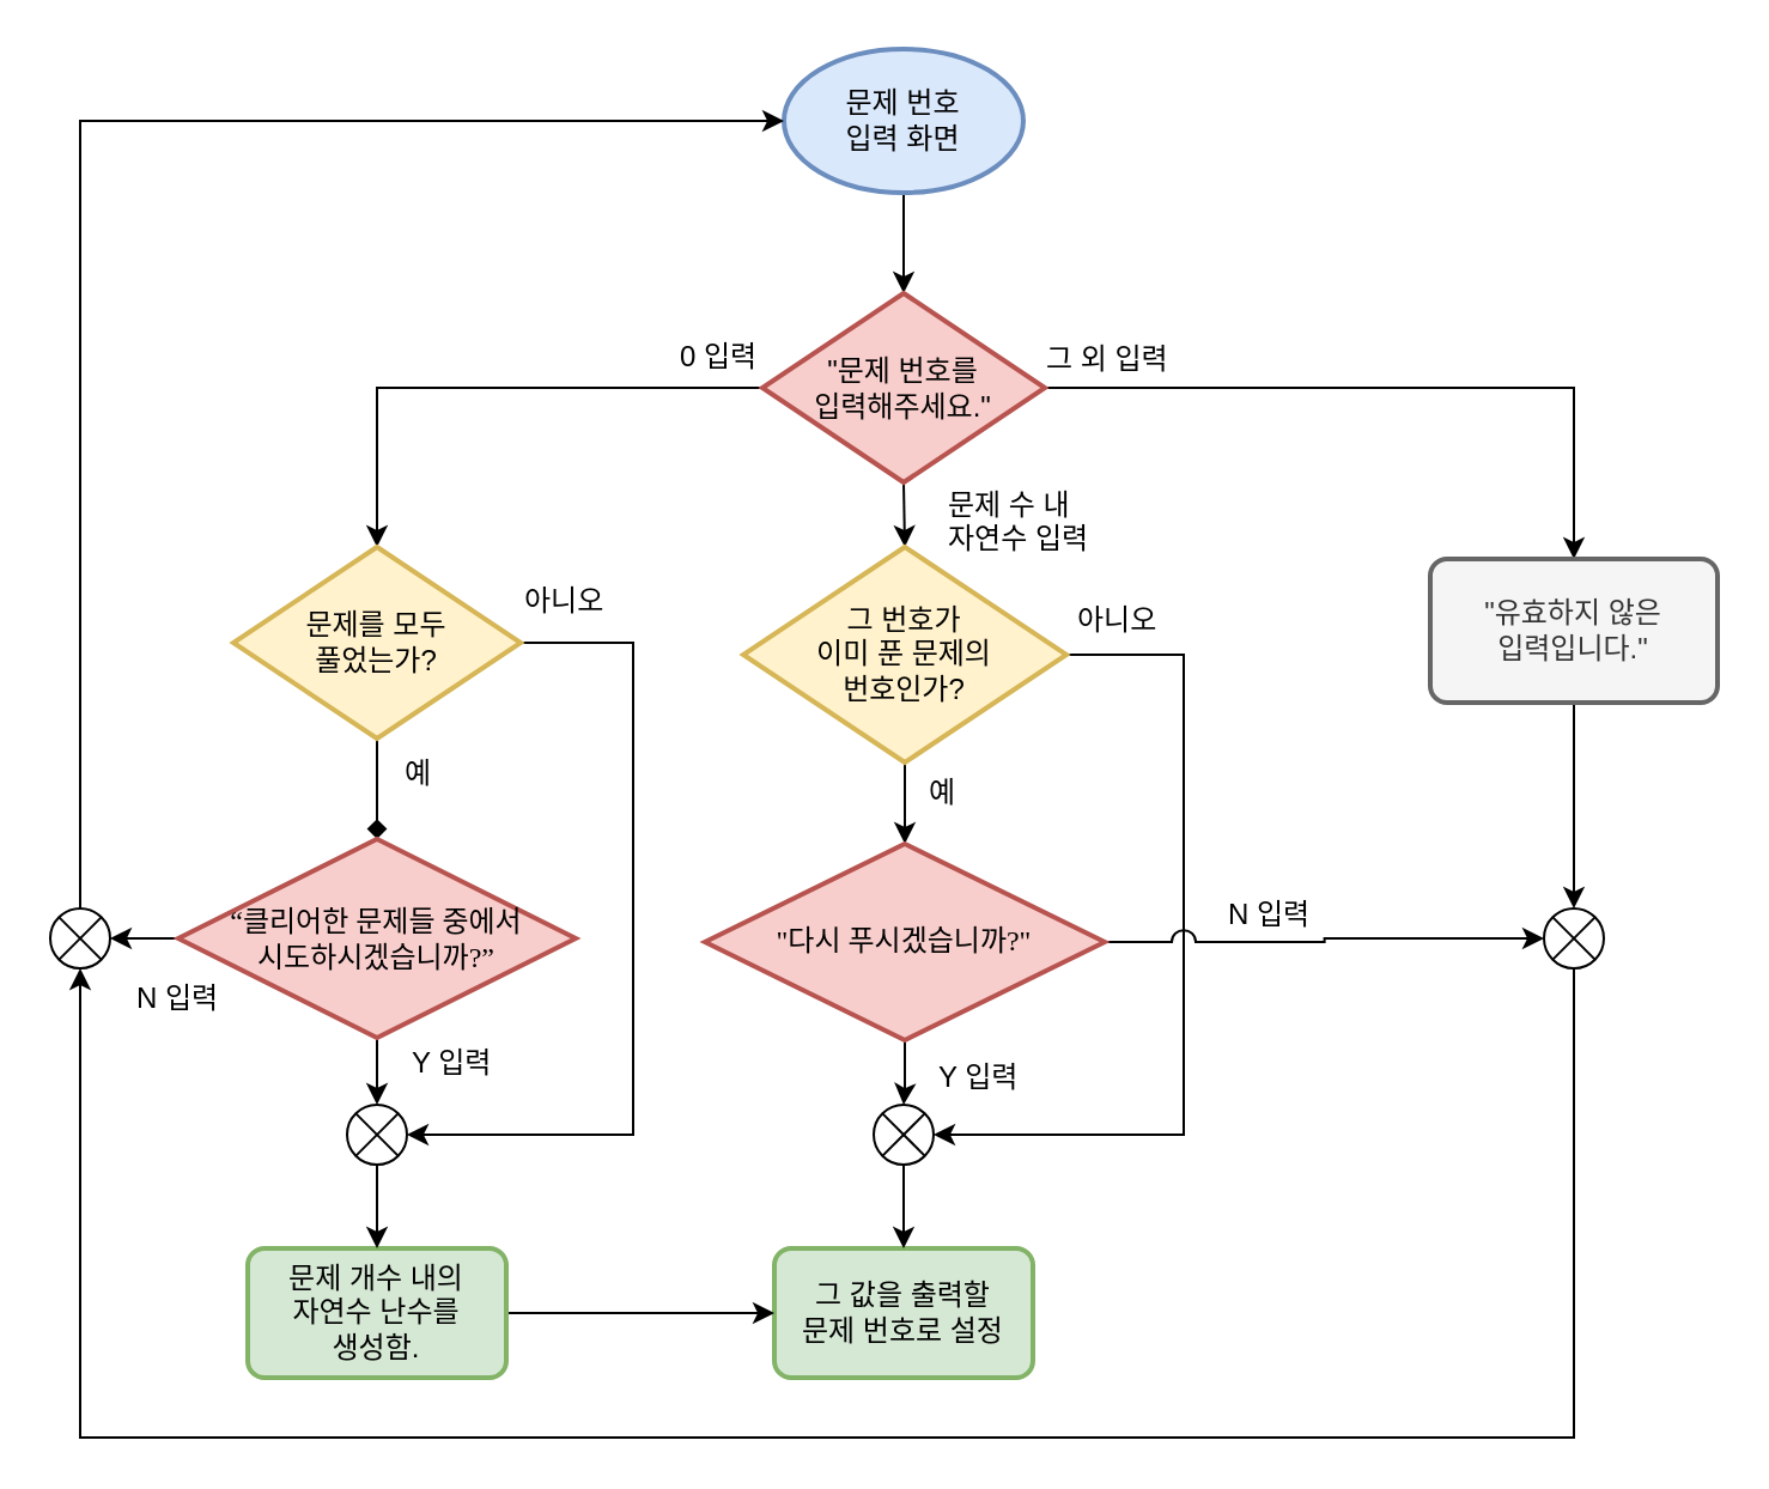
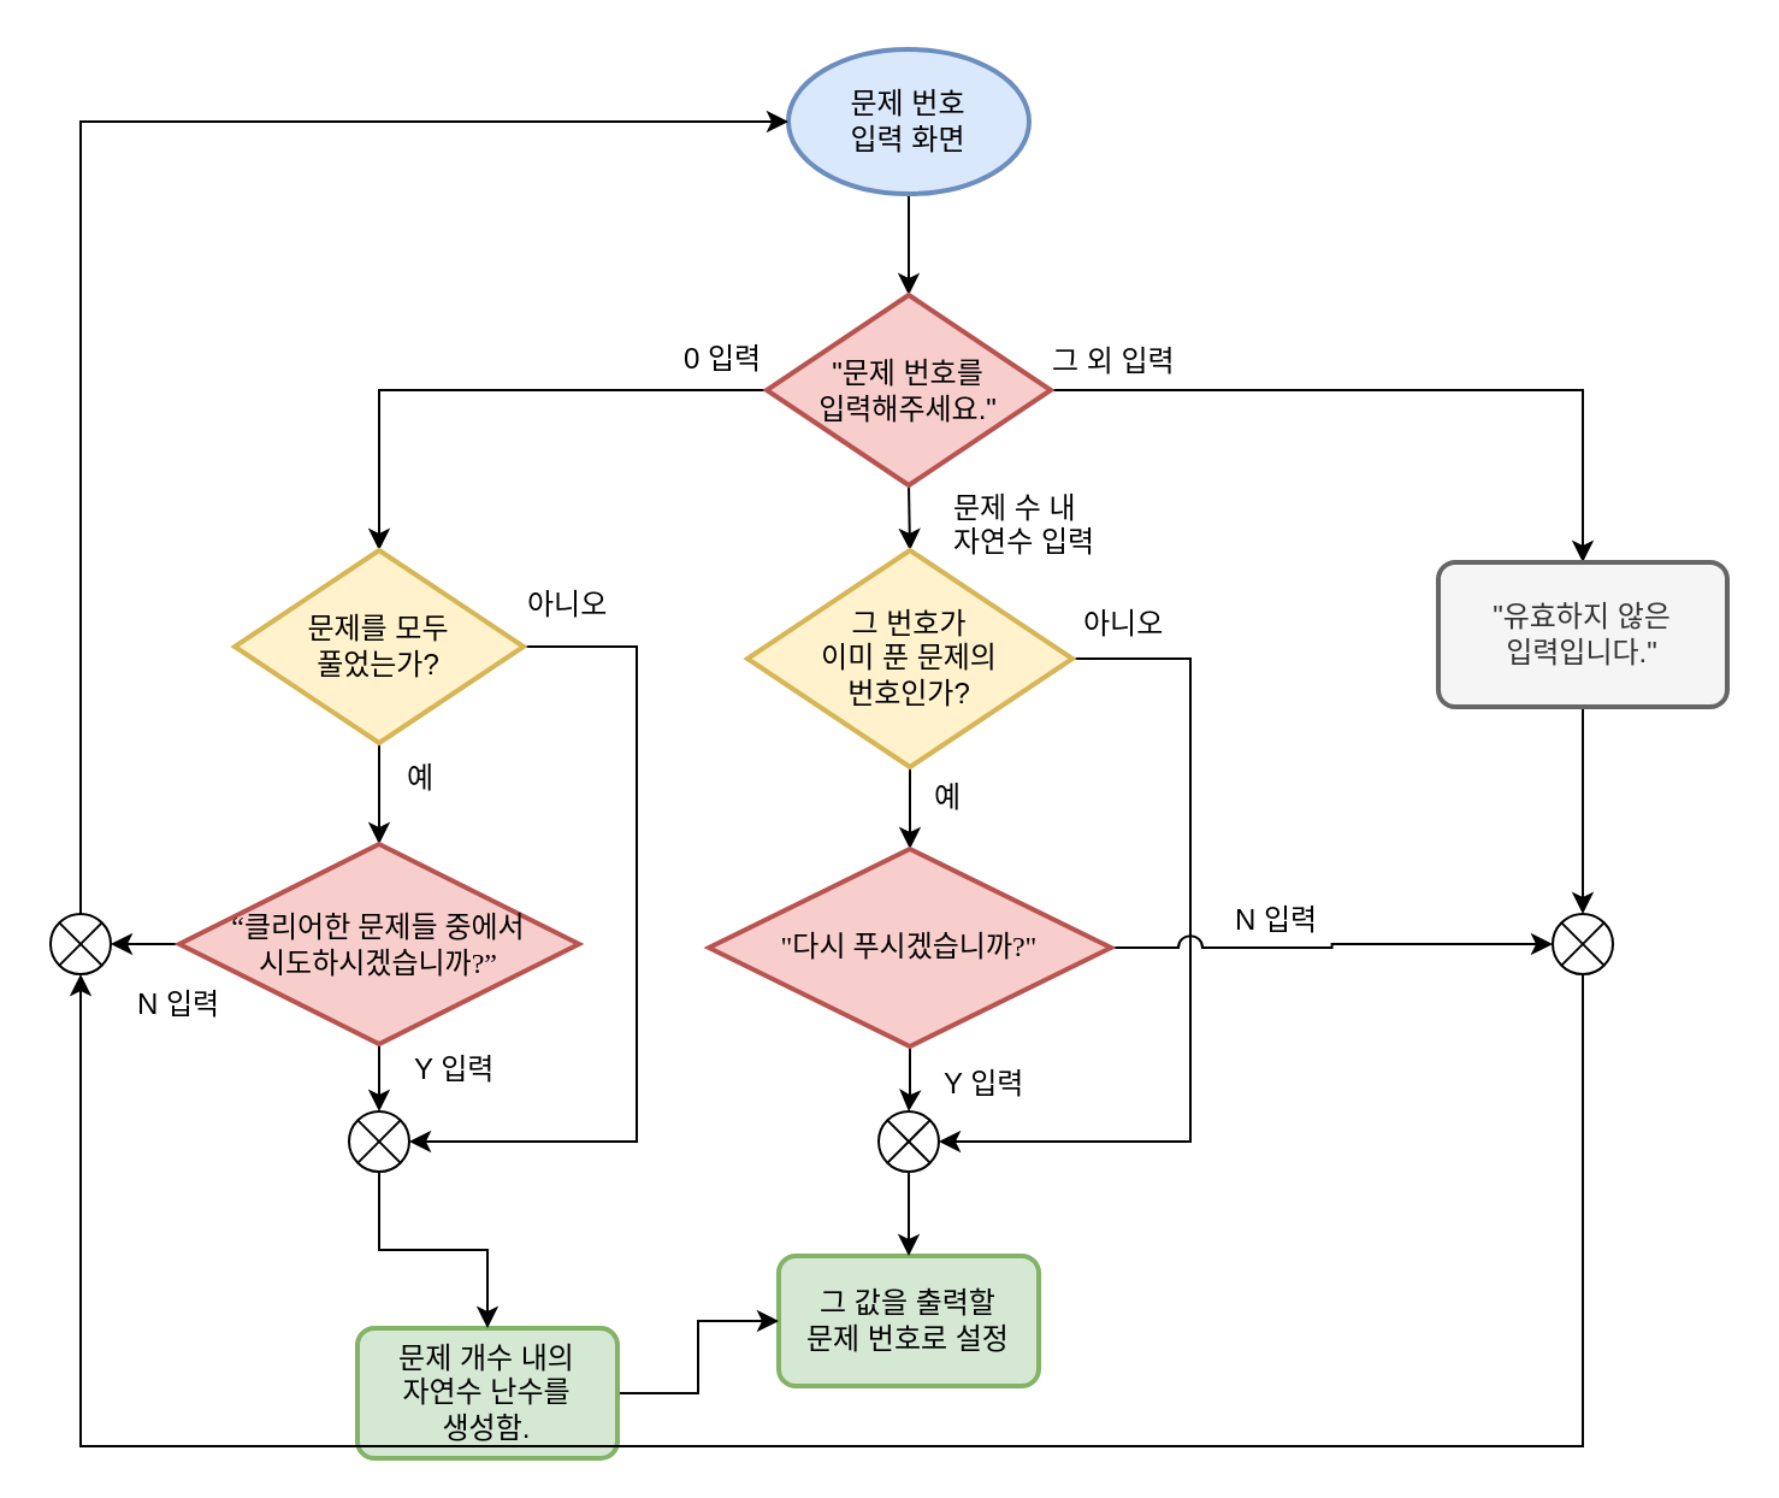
  <mxCell id="0" />
  <mxCell id="1" parent="0" />
  <mxCell id="2" style="edgeStyle=orthogonalEdgeStyle;rounded=0;orthogonalLoop=1;jettySize=auto;html=1;exitX=0.5;exitY=1;exitDx=0;exitDy=0;exitPerimeter=0;entryX=0.5;entryY=0;entryDx=0;entryDy=0;entryPerimeter=0;" edge="1" parent="1" source="3" target="7"><mxGeometry relative="1" as="geometry" /></mxCell>
  <mxCell id="3" value="문제 번호&lt;br&gt;입력 화면" style="strokeWidth=2;html=1;shape=mxgraph.flowchart.start_1;whiteSpace=wrap;fillColor=#dae8fc;strokeColor=#6c8ebf;" parent="1" vertex="1"><mxGeometry x="327" y="20" width="100" height="60" as="geometry" /></mxCell>
  <mxCell id="4" style="edgeStyle=orthogonalEdgeStyle;rounded=0;orthogonalLoop=1;jettySize=auto;html=1;exitX=0.5;exitY=1;exitDx=0;exitDy=0;exitPerimeter=0;entryX=0.5;entryY=0;entryDx=0;entryDy=0;entryPerimeter=0;" parent="1" source="7" target="14" edge="1"><mxGeometry relative="1" as="geometry" /></mxCell>
  <mxCell id="5" style="edgeStyle=orthogonalEdgeStyle;rounded=0;orthogonalLoop=1;jettySize=auto;html=1;exitX=0;exitY=0.5;exitDx=0;exitDy=0;exitPerimeter=0;entryX=0.5;entryY=0;entryDx=0;entryDy=0;entryPerimeter=0;" parent="1" source="7" target="11" edge="1"><mxGeometry relative="1" as="geometry" /></mxCell>
  <mxCell id="6" style="edgeStyle=orthogonalEdgeStyle;rounded=0;orthogonalLoop=1;jettySize=auto;html=1;exitX=1;exitY=0.5;exitDx=0;exitDy=0;exitPerimeter=0;entryX=0.5;entryY=0;entryDx=0;entryDy=0;" parent="1" source="7" target="16" edge="1"><mxGeometry relative="1" as="geometry" /></mxCell>
  <mxCell id="7" value="&quot;문제 번호를&lt;br&gt;입력해주세요.&quot;" style="strokeWidth=2;html=1;shape=mxgraph.flowchart.decision;whiteSpace=wrap;fillColor=#f8cecc;strokeColor=#b85450;" parent="1" vertex="1"><mxGeometry x="318" y="122" width="118" height="79" as="geometry" /></mxCell>
  <mxCell id="8" value="그 값을 출력할&lt;br&gt;문제 번호로 설정" style="rounded=1;whiteSpace=wrap;html=1;absoluteArcSize=1;arcSize=14;strokeWidth=2;fillColor=#d5e8d4;strokeColor=#82b366;" parent="1" vertex="1"><mxGeometry x="323" y="521" width="108" height="54" as="geometry" /></mxCell>
- <mxCell id="9" style="edgeStyle=orthogonalEdgeStyle;rounded=0;orthogonalLoop=1;jettySize=auto;html=1;exitX=0.5;exitY=1;exitDx=0;exitDy=0;exitPerimeter=0;entryX=0.5;entryY=0;entryDx=0;entryDy=0;entryPerimeter=0;endArrow=diamond;" parent="1" source="11" target="19" edge="1"><mxGeometry relative="1" as="geometry" /></mxCell>
+ <mxCell id="9" style="edgeStyle=orthogonalEdgeStyle;rounded=0;orthogonalLoop=1;jettySize=auto;html=1;exitX=0.5;exitY=1;exitDx=0;exitDy=0;exitPerimeter=0;entryX=0.5;entryY=0;entryDx=0;entryDy=0;entryPerimeter=0;" parent="1" source="11" target="19" edge="1"><mxGeometry relative="1" as="geometry" /></mxCell>
  <mxCell id="10" style="edgeStyle=orthogonalEdgeStyle;rounded=0;orthogonalLoop=1;jettySize=auto;html=1;exitX=1;exitY=0.5;exitDx=0;exitDy=0;exitPerimeter=0;entryX=1;entryY=0.5;entryDx=0;entryDy=0;entryPerimeter=0;" parent="1" source="11" target="23" edge="1"><mxGeometry relative="1" as="geometry"><Array as="points"><mxPoint x="264" y="268" /><mxPoint x="264" y="474" /></Array></mxGeometry></mxCell>
  <mxCell id="11" value="문제를 모두&lt;br&gt;풀었는가?" style="strokeWidth=2;html=1;shape=mxgraph.flowchart.decision;whiteSpace=wrap;fillColor=#fff2cc;strokeColor=#d6b656;" parent="1" vertex="1"><mxGeometry x="97" y="228" width="120" height="80" as="geometry" /></mxCell>
  <mxCell id="12" style="edgeStyle=orthogonalEdgeStyle;rounded=0;orthogonalLoop=1;jettySize=auto;html=1;exitX=0.5;exitY=1;exitDx=0;exitDy=0;exitPerimeter=0;" parent="1" source="14" target="34" edge="1"><mxGeometry relative="1" as="geometry" /></mxCell>
  <mxCell id="13" style="edgeStyle=orthogonalEdgeStyle;rounded=0;orthogonalLoop=1;jettySize=auto;html=1;exitX=1;exitY=0.5;exitDx=0;exitDy=0;exitPerimeter=0;entryX=1;entryY=0.5;entryDx=0;entryDy=0;entryPerimeter=0;" parent="1" source="14" target="31" edge="1"><mxGeometry relative="1" as="geometry"><Array as="points"><mxPoint x="494" y="273" /><mxPoint x="494" y="474" /></Array></mxGeometry></mxCell>
  <mxCell id="14" value="그 번호가&lt;br&gt;이미 푼 문제의&lt;br&gt;번호인가?" style="strokeWidth=2;html=1;shape=mxgraph.flowchart.decision;whiteSpace=wrap;fillColor=#fff2cc;strokeColor=#d6b656;" parent="1" vertex="1"><mxGeometry x="310" y="228" width="135" height="90" as="geometry" /></mxCell>
  <mxCell id="15" style="edgeStyle=orthogonalEdgeStyle;rounded=0;jumpStyle=arc;orthogonalLoop=1;jettySize=auto;html=1;exitX=0.5;exitY=1;exitDx=0;exitDy=0;entryX=0.5;entryY=0;entryDx=0;entryDy=0;entryPerimeter=0;" parent="1" source="16" target="42" edge="1"><mxGeometry relative="1" as="geometry" /></mxCell>
  <mxCell id="16" value="&quot;유효하지 않은&lt;br&gt;입력입니다.&quot;" style="rounded=1;whiteSpace=wrap;html=1;absoluteArcSize=1;arcSize=14;strokeWidth=2;fillColor=#f5f5f5;strokeColor=#666666;fontColor=#333333;" parent="1" vertex="1"><mxGeometry x="597" y="233" width="120" height="60" as="geometry" /></mxCell>
  <mxCell id="17" style="edgeStyle=orthogonalEdgeStyle;rounded=0;orthogonalLoop=1;jettySize=auto;html=1;exitX=0.5;exitY=1;exitDx=0;exitDy=0;exitPerimeter=0;entryX=0.5;entryY=0;entryDx=0;entryDy=0;entryPerimeter=0;" parent="1" source="19" target="23" edge="1"><mxGeometry relative="1" as="geometry" /></mxCell>
  <mxCell id="18" style="edgeStyle=orthogonalEdgeStyle;rounded=0;orthogonalLoop=1;jettySize=auto;html=1;exitX=0;exitY=0.5;exitDx=0;exitDy=0;exitPerimeter=0;entryX=1;entryY=0.5;entryDx=0;entryDy=0;entryPerimeter=0;" parent="1" source="19" target="28" edge="1"><mxGeometry relative="1" as="geometry" /></mxCell>
  <mxCell id="19" value="&lt;span id=&quot;docs-internal-guid-17b9d5ad-7fff-914e-1d65-e6f308b51f35&quot;&gt;&lt;span style=&quot;font-family: &amp;#34;malgun gothic&amp;#34; ; background-color: transparent ; vertical-align: baseline ; white-space: pre-wrap&quot;&gt;&lt;font style=&quot;font-size: 12px&quot;&gt;“클리어한 문제들 중에서&lt;br/&gt;시도하시겠습니까?”&lt;/font&gt;&lt;/span&gt;&lt;/span&gt;" style="strokeWidth=2;html=1;shape=mxgraph.flowchart.decision;whiteSpace=wrap;fillColor=#f8cecc;strokeColor=#b85450;" parent="1" vertex="1"><mxGeometry x="74" y="350" width="166" height="83" as="geometry" /></mxCell>
  <mxCell id="20" style="edgeStyle=orthogonalEdgeStyle;rounded=0;orthogonalLoop=1;jettySize=auto;html=1;exitX=1;exitY=0.5;exitDx=0;exitDy=0;entryX=0;entryY=0.5;entryDx=0;entryDy=0;" parent="1" source="21" target="8" edge="1"><mxGeometry relative="1" as="geometry" /></mxCell>
- <mxCell id="21" value="문제 개수 내의&lt;br&gt;자연수 난수를&lt;br&gt;생성함." style="rounded=1;whiteSpace=wrap;html=1;absoluteArcSize=1;arcSize=14;strokeWidth=2;fillColor=#d5e8d4;strokeColor=#82b366;" parent="1" vertex="1"><mxGeometry x="103" y="521" width="108" height="54" as="geometry" /></mxCell>
+ <mxCell id="21" value="문제 개수 내의&lt;br&gt;자연수 난수를&lt;br&gt;생성함." style="rounded=1;whiteSpace=wrap;html=1;absoluteArcSize=1;arcSize=14;strokeWidth=2;fillColor=#d5e8d4;strokeColor=#82b366;" parent="1" vertex="1"><mxGeometry x="148" y="551" width="108" height="54" as="geometry" /></mxCell>
  <mxCell id="22" style="edgeStyle=orthogonalEdgeStyle;rounded=0;orthogonalLoop=1;jettySize=auto;html=1;exitX=0.5;exitY=1;exitDx=0;exitDy=0;exitPerimeter=0;entryX=0.5;entryY=0;entryDx=0;entryDy=0;" parent="1" source="23" target="21" edge="1"><mxGeometry relative="1" as="geometry" /></mxCell>
  <mxCell id="23" value="" style="verticalLabelPosition=bottom;verticalAlign=top;html=1;shape=mxgraph.flowchart.or;" parent="1" vertex="1"><mxGeometry x="144.5" y="461" width="25" height="25" as="geometry" /></mxCell>
  <mxCell id="24" value="아니오" style="text;html=1;resizable=0;points=[];autosize=1;align=left;verticalAlign=top;spacingTop=-4;" parent="1" vertex="1"><mxGeometry x="217" y="241" width="46" height="14" as="geometry" /></mxCell>
  <mxCell id="25" value="예" style="text;html=1;resizable=0;points=[];autosize=1;align=left;verticalAlign=top;spacingTop=-4;" parent="1" vertex="1"><mxGeometry x="167" y="313" width="22" height="14" as="geometry" /></mxCell>
  <mxCell id="26" value="Y 입력" style="text;html=1;resizable=0;points=[];autosize=1;align=left;verticalAlign=top;spacingTop=-4;" parent="1" vertex="1"><mxGeometry x="170" y="434" width="45" height="14" as="geometry" /></mxCell>
  <mxCell id="27" style="edgeStyle=orthogonalEdgeStyle;rounded=0;orthogonalLoop=1;jettySize=auto;html=1;exitX=0.5;exitY=0;exitDx=0;exitDy=0;exitPerimeter=0;entryX=0;entryY=0.5;entryDx=0;entryDy=0;entryPerimeter=0;" parent="1" source="28" target="3" edge="1"><mxGeometry relative="1" as="geometry" /></mxCell>
  <mxCell id="28" value="" style="verticalLabelPosition=bottom;verticalAlign=top;html=1;shape=mxgraph.flowchart.or;" parent="1" vertex="1"><mxGeometry x="20.5" y="379" width="25" height="25" as="geometry" /></mxCell>
  <mxCell id="29" value="N 입력" style="text;html=1;resizable=0;points=[];autosize=1;align=left;verticalAlign=top;spacingTop=-4;" parent="1" vertex="1"><mxGeometry x="55" y="407" width="46" height="14" as="geometry" /></mxCell>
  <mxCell id="30" style="edgeStyle=orthogonalEdgeStyle;rounded=0;orthogonalLoop=1;jettySize=auto;html=1;exitX=0.5;exitY=1;exitDx=0;exitDy=0;exitPerimeter=0;" parent="1" source="31" target="8" edge="1"><mxGeometry relative="1" as="geometry" /></mxCell>
  <mxCell id="31" value="" style="verticalLabelPosition=bottom;verticalAlign=top;html=1;shape=mxgraph.flowchart.or;" parent="1" vertex="1"><mxGeometry x="364.5" y="461" width="25" height="25" as="geometry" /></mxCell>
  <mxCell id="32" style="edgeStyle=orthogonalEdgeStyle;rounded=0;orthogonalLoop=1;jettySize=auto;html=1;exitX=0.5;exitY=1;exitDx=0;exitDy=0;exitPerimeter=0;" parent="1" source="34" target="31" edge="1"><mxGeometry relative="1" as="geometry" /></mxCell>
  <mxCell id="33" style="edgeStyle=orthogonalEdgeStyle;rounded=0;orthogonalLoop=1;jettySize=auto;html=1;exitX=1;exitY=0.5;exitDx=0;exitDy=0;exitPerimeter=0;entryX=0;entryY=0.5;entryDx=0;entryDy=0;entryPerimeter=0;jumpStyle=arc;jumpSize=10;" parent="1" source="34" target="42" edge="1"><mxGeometry relative="1" as="geometry" /></mxCell>
  <mxCell id="34" value="&lt;span id=&quot;docs-internal-guid-74f08bc0-7fff-af83-f4a4-70076afe956d&quot;&gt;&lt;span style=&quot;font-family: &amp;#34;malgun gothic&amp;#34; ; background-color: transparent ; vertical-align: baseline ; white-space: pre-wrap&quot;&gt;&lt;font style=&quot;font-size: 12px&quot;&gt;&quot;다시 푸시겠습니까?&quot;&lt;/font&gt;&lt;/span&gt;&lt;/span&gt;" style="strokeWidth=2;html=1;shape=mxgraph.flowchart.decision;whiteSpace=wrap;fillColor=#f8cecc;strokeColor=#b85450;" parent="1" vertex="1"><mxGeometry x="294" y="352" width="167" height="82" as="geometry" /></mxCell>
  <mxCell id="35" value="아니오" style="text;html=1;resizable=0;points=[];autosize=1;align=left;verticalAlign=top;spacingTop=-4;" parent="1" vertex="1"><mxGeometry x="448" y="249" width="46" height="14" as="geometry" /></mxCell>
  <mxCell id="36" value="예" style="text;html=1;resizable=0;points=[];autosize=1;align=left;verticalAlign=top;spacingTop=-4;" parent="1" vertex="1"><mxGeometry x="386" y="321" width="22" height="14" as="geometry" /></mxCell>
  <mxCell id="37" value="Y 입력" style="text;html=1;resizable=0;points=[];autosize=1;align=left;verticalAlign=top;spacingTop=-4;" parent="1" vertex="1"><mxGeometry x="390" y="440" width="45" height="14" as="geometry" /></mxCell>
  <mxCell id="38" value="0 입력" style="text;html=1;resizable=0;points=[];autosize=1;align=left;verticalAlign=top;spacingTop=-4;" parent="1" vertex="1"><mxGeometry x="282" y="139" width="44" height="14" as="geometry" /></mxCell>
  <mxCell id="39" value="문제 수 내&lt;br&gt;자연수 입력" style="text;html=1;resizable=0;points=[];autosize=1;align=left;verticalAlign=top;spacingTop=-4;" parent="1" vertex="1"><mxGeometry x="394" y="201" width="73" height="28" as="geometry" /></mxCell>
  <mxCell id="40" value="그 외 입력" style="text;html=1;resizable=0;points=[];autosize=1;align=left;verticalAlign=top;spacingTop=-4;" parent="1" vertex="1"><mxGeometry x="435" y="140" width="65" height="14" as="geometry" /></mxCell>
  <mxCell id="41" style="edgeStyle=orthogonalEdgeStyle;rounded=0;jumpStyle=arc;orthogonalLoop=1;jettySize=auto;html=1;exitX=0.5;exitY=1;exitDx=0;exitDy=0;exitPerimeter=0;entryX=0.5;entryY=1;entryDx=0;entryDy=0;entryPerimeter=0;jumpSize=10;" parent="1" source="42" target="28" edge="1"><mxGeometry relative="1" as="geometry"><Array as="points"><mxPoint x="657" y="600" /><mxPoint x="33" y="600" /></Array></mxGeometry></mxCell>
  <mxCell id="42" value="" style="verticalLabelPosition=bottom;verticalAlign=top;html=1;shape=mxgraph.flowchart.or;" parent="1" vertex="1"><mxGeometry x="644.5" y="379" width="25" height="25" as="geometry" /></mxCell>
  <mxCell id="43" value="N 입력" style="text;html=1;resizable=0;points=[];autosize=1;align=left;verticalAlign=top;spacingTop=-4;" parent="1" vertex="1"><mxGeometry x="511" y="372" width="46" height="14" as="geometry" /></mxCell>
